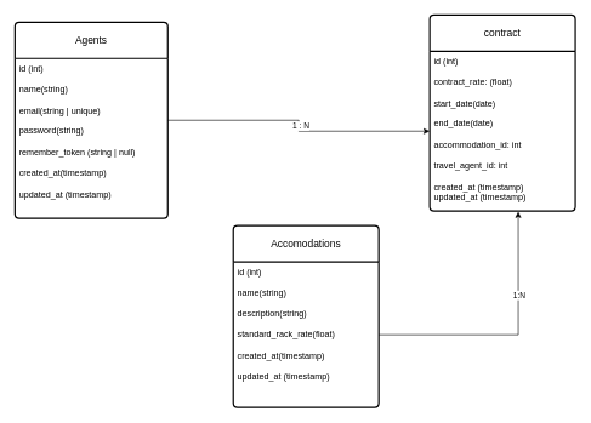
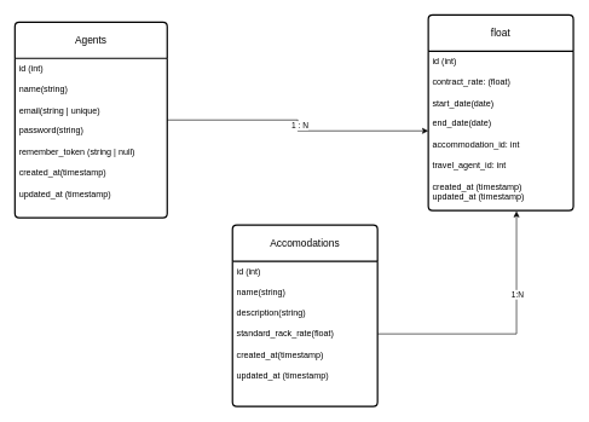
  <mxCell id="0" />
  <mxCell id="1" parent="0" />
  <mxCell id="2" style="edgeStyle=orthogonalEdgeStyle;rounded=0;orthogonalLoop=1;jettySize=auto;html=1;" edge="1" parent="1" source="4" target="7"><mxGeometry relative="1" as="geometry" /></mxCell>
  <mxCell id="3" value="1 : N" style="edgeLabel;html=1;align=center;verticalAlign=middle;resizable=0;points=[];" vertex="1" connectable="0" parent="2"><mxGeometry x="-0.005" y="2" relative="1" as="geometry"><mxPoint as="offset" /></mxGeometry></mxCell>
  <mxCell id="4" value="Agents" style="swimlane;childLayout=stackLayout;horizontal=1;startSize=50;horizontalStack=0;rounded=1;fontSize=14;fontStyle=0;strokeWidth=2;resizeParent=0;resizeLast=1;shadow=0;dashed=0;align=center;arcSize=4;whiteSpace=wrap;html=1;" vertex="1" parent="1"><mxGeometry x="20" y="30" width="210" height="270" as="geometry" /></mxCell>
  <mxCell id="5" value="id (int)&lt;br&gt;&lt;br&gt;name(string)&lt;br&gt;&lt;br&gt;email(string | unique)&lt;br&gt;&lt;br&gt;password(string)&lt;br&gt;&lt;br&gt;remember_token (string | null)&lt;br&gt;&lt;br&gt;created_at(timestamp)&lt;br&gt;&lt;br&gt;updated_at (timestamp)" style="align=left;strokeColor=none;fillColor=none;spacingLeft=4;fontSize=12;verticalAlign=top;resizable=0;rotatable=0;part=1;html=1;" vertex="1" parent="4"><mxGeometry y="50" width="210" height="220" as="geometry" /></mxCell>
- <mxCell id="6" value="contract" style="swimlane;childLayout=stackLayout;horizontal=1;startSize=50;horizontalStack=0;rounded=1;fontSize=14;fontStyle=0;strokeWidth=2;resizeParent=0;resizeLast=1;shadow=0;dashed=0;align=center;arcSize=4;whiteSpace=wrap;html=1;" vertex="1" parent="1"><mxGeometry x="590" y="20" width="200" height="270" as="geometry" /></mxCell>
+ <mxCell id="6" value="float" style="swimlane;childLayout=stackLayout;horizontal=1;startSize=50;horizontalStack=0;rounded=1;fontSize=14;fontStyle=0;strokeWidth=2;resizeParent=0;resizeLast=1;shadow=0;dashed=0;align=center;arcSize=4;whiteSpace=wrap;html=1;" vertex="1" parent="1"><mxGeometry x="590" y="20" width="200" height="270" as="geometry" /></mxCell>
  <mxCell id="7" value="id (int)&lt;br&gt;&lt;br&gt;contract_rate: (float)&lt;br&gt;&lt;br&gt;start_date(date)&lt;br&gt;&lt;br&gt;end_date(date)&lt;br&gt;&lt;br&gt;accommodation_id: int&lt;br&gt;&lt;br&gt;travel_agent_id: int&lt;br&gt;&lt;br&gt;created_at (timestamp)&lt;br&gt;updated_at (timestamp)" style="align=left;strokeColor=none;fillColor=none;spacingLeft=4;fontSize=12;verticalAlign=top;resizable=0;rotatable=0;part=1;html=1;" vertex="1" parent="6"><mxGeometry y="50" width="200" height="220" as="geometry" /></mxCell>
  <mxCell id="8" value="Accomodations" style="swimlane;childLayout=stackLayout;horizontal=1;startSize=50;horizontalStack=0;rounded=1;fontSize=14;fontStyle=0;strokeWidth=2;resizeParent=0;resizeLast=1;shadow=0;dashed=0;align=center;arcSize=4;whiteSpace=wrap;html=1;" vertex="1" parent="1"><mxGeometry x="320" y="310" width="200" height="250" as="geometry" /></mxCell>
  <mxCell id="9" value="id (int)&lt;br&gt;&lt;br&gt;name(string)&lt;br&gt;&lt;br&gt;description(string)&lt;br&gt;&lt;br&gt;standard_rack_rate(float)&lt;br&gt;&lt;br&gt;created_at(timestamp)&lt;br&gt;&lt;br&gt;updated_at (timestamp)" style="align=left;strokeColor=none;fillColor=none;spacingLeft=4;fontSize=12;verticalAlign=top;resizable=0;rotatable=0;part=1;html=1;" vertex="1" parent="8"><mxGeometry y="50" width="200" height="200" as="geometry" /></mxCell>
  <mxCell id="10" style="edgeStyle=orthogonalEdgeStyle;rounded=0;orthogonalLoop=1;jettySize=auto;html=1;entryX=0.608;entryY=1.003;entryDx=0;entryDy=0;entryPerimeter=0;" edge="1" parent="1" source="9" target="7"><mxGeometry relative="1" as="geometry" /></mxCell>
  <mxCell id="11" value="1:N" style="edgeLabel;html=1;align=center;verticalAlign=middle;resizable=0;points=[];" vertex="1" connectable="0" parent="10"><mxGeometry x="0.363" y="-1" relative="1" as="geometry"><mxPoint as="offset" /></mxGeometry></mxCell>
